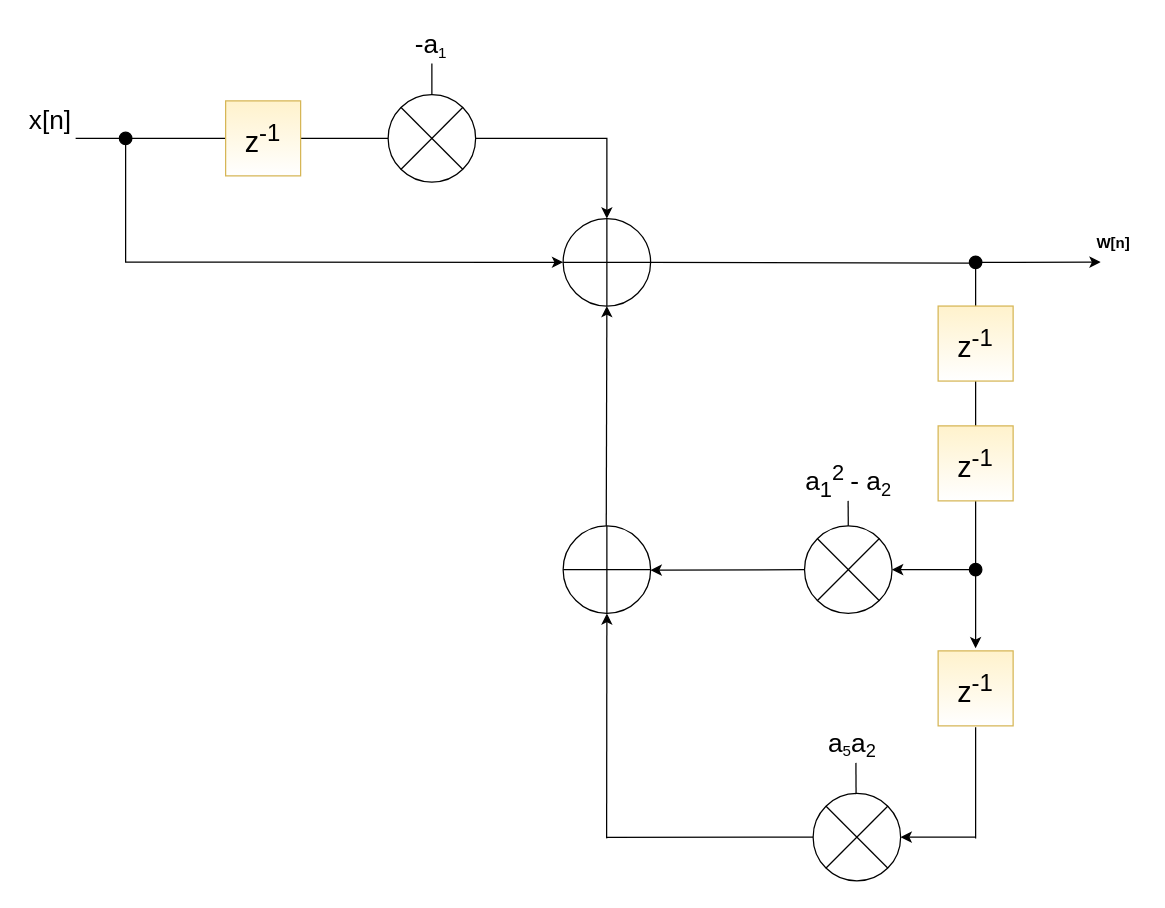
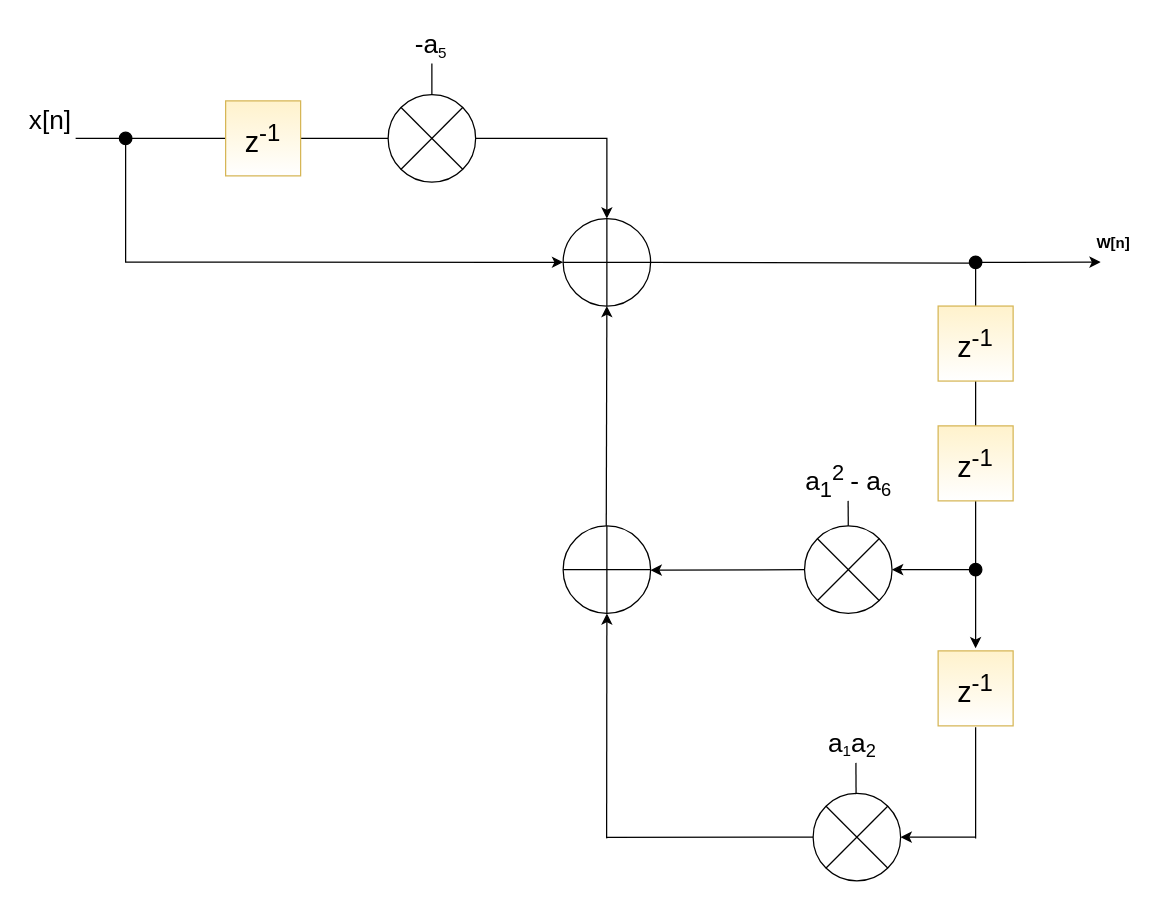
  <mxCell id="0" />
  <mxCell id="1" parent="0" />
  <mxCell id="2" value="" style="verticalLabelPosition=bottom;verticalAlign=top;html=1;shape=mxgraph.flowchart.summing_function;" vertex="1" parent="1"><mxGeometry x="450" y="174.15" width="70" height="70" as="geometry" /></mxCell>
  <mxCell id="3" value="&lt;font style=&quot;font-size: 21px&quot;&gt;x[n]&lt;/font&gt;" style="text;html=1;strokeColor=none;fillColor=none;align=center;verticalAlign=middle;whiteSpace=wrap;rounded=0;" vertex="1" parent="1"><mxGeometry x="20" y="85" width="40" height="20" as="geometry" /></mxCell>
  <mxCell id="4" value="&lt;b&gt;W[n]&lt;/b&gt;" style="text;html=1;align=center;verticalAlign=middle;resizable=0;points=[];autosize=1;strokeColor=none;fillColor=none;" vertex="1" parent="1"><mxGeometry x="870" y="184.15" width="40" height="20" as="geometry" /></mxCell>
  <mxCell id="5" value="" style="endArrow=classic;html=1;exitX=0.5;exitY=1;exitDx=0;exitDy=0;" edge="1" parent="1" source="18"><mxGeometry width="50" height="50" relative="1" as="geometry"><mxPoint x="780" y="420" as="sourcePoint" /><mxPoint x="780" y="518" as="targetPoint" /></mxGeometry></mxCell>
  <mxCell id="6" value="&lt;font style=&quot;font-size: 23px&quot;&gt;z&lt;sup&gt;-1&lt;/sup&gt;&lt;/font&gt;" style="whiteSpace=wrap;html=1;aspect=fixed;fillColor=#fff2cc;strokeColor=#d6b656;gradientColor=#ffffff;" vertex="1" parent="1"><mxGeometry x="750" y="520" width="60" height="60" as="geometry" /></mxCell>
  <mxCell id="7" value="" style="shape=sumEllipse;perimeter=ellipsePerimeter;whiteSpace=wrap;html=1;backgroundOutline=1;" vertex="1" parent="1"><mxGeometry x="643.13" y="420" width="70" height="70" as="geometry" /></mxCell>
  <mxCell id="8" value="" style="shape=sumEllipse;perimeter=ellipsePerimeter;whiteSpace=wrap;html=1;backgroundOutline=1;" vertex="1" parent="1"><mxGeometry x="650" y="634" width="70" height="70" as="geometry" /></mxCell>
  <mxCell id="9" value="" style="endArrow=none;html=1;" edge="1" parent="1"><mxGeometry width="50" height="50" relative="1" as="geometry"><mxPoint x="780" y="670" as="sourcePoint" /><mxPoint x="780" y="581" as="targetPoint" /></mxGeometry></mxCell>
- <mxCell id="10" value="&lt;font style=&quot;font-size: 21px&quot;&gt;a&lt;sub&gt;1&lt;/sub&gt;&lt;sup&gt;2 &lt;/sup&gt;-&amp;nbsp;&lt;/font&gt;&lt;span style=&quot;font-size: 21px&quot;&gt;a&lt;/span&gt;&lt;span style=&quot;font-size: 17.5px&quot;&gt;&lt;sub&gt;2&lt;/sub&gt;&lt;/span&gt;" style="text;html=1;strokeColor=none;fillColor=none;align=center;verticalAlign=middle;whiteSpace=wrap;rounded=0;" vertex="1" parent="1"><mxGeometry x="636.57" y="370" width="83.13" height="30" as="geometry" /></mxCell>
- <mxCell id="11" value="&lt;font style=&quot;font-size: 21px&quot;&gt;a&lt;/font&gt;&lt;font&gt;&lt;span style=&quot;font-size: 14.583px&quot;&gt;&lt;sub&gt;5&lt;/sub&gt;&lt;/span&gt;&lt;span style=&quot;font-size: 21px&quot;&gt;a&lt;/span&gt;&lt;/font&gt;&lt;font style=&quot;font-size: 17.5px&quot;&gt;&lt;sub&gt;2&lt;/sub&gt;&lt;/font&gt;" style="text;html=1;strokeColor=none;fillColor=none;align=center;verticalAlign=middle;whiteSpace=wrap;rounded=0;" vertex="1" parent="1"><mxGeometry x="660" y="580" width="43.13" height="30" as="geometry" /></mxCell>
+ <mxCell id="10" value="&lt;font style=&quot;font-size: 21px&quot;&gt;a&lt;sub&gt;1&lt;/sub&gt;&lt;sup&gt;2 &lt;/sup&gt;-&amp;nbsp;&lt;/font&gt;&lt;span style=&quot;font-size: 21px&quot;&gt;a&lt;/span&gt;&lt;span style=&quot;font-size: 17.5px&quot;&gt;&lt;sub&gt;6&lt;/sub&gt;&lt;/span&gt;" style="text;html=1;strokeColor=none;fillColor=none;align=center;verticalAlign=middle;whiteSpace=wrap;rounded=0;" vertex="1" parent="1"><mxGeometry x="636.57" y="370" width="83.13" height="30" as="geometry" /></mxCell>
+ <mxCell id="11" value="&lt;font style=&quot;font-size: 21px&quot;&gt;a&lt;/font&gt;&lt;font&gt;&lt;span style=&quot;font-size: 14.583px&quot;&gt;&lt;sub&gt;1&lt;/sub&gt;&lt;/span&gt;&lt;span style=&quot;font-size: 21px&quot;&gt;a&lt;/span&gt;&lt;/font&gt;&lt;font style=&quot;font-size: 17.5px&quot;&gt;&lt;sub&gt;2&lt;/sub&gt;&lt;/font&gt;" style="text;html=1;strokeColor=none;fillColor=none;align=center;verticalAlign=middle;whiteSpace=wrap;rounded=0;" vertex="1" parent="1"><mxGeometry x="660" y="580" width="43.13" height="30" as="geometry" /></mxCell>
  <mxCell id="12" value="&lt;font style=&quot;font-size: 23px&quot;&gt;z&lt;sup&gt;-1&lt;/sup&gt;&lt;/font&gt;" style="whiteSpace=wrap;html=1;aspect=fixed;fillColor=#fff2cc;strokeColor=#d6b656;gradientColor=#ffffff;" vertex="1" parent="1"><mxGeometry x="750" y="340" width="60" height="60" as="geometry" /></mxCell>
  <mxCell id="13" value="" style="verticalLabelPosition=bottom;verticalAlign=top;html=1;shape=mxgraph.flowchart.summing_function;" vertex="1" parent="1"><mxGeometry x="450" y="420" width="70" height="70" as="geometry" /></mxCell>
  <mxCell id="14" value="" style="endArrow=classic;html=1;startArrow=none;exitX=0;exitY=0.5;exitDx=0;exitDy=0;" edge="1" parent="1" source="7"><mxGeometry width="50" height="50" relative="1" as="geometry"><mxPoint x="640" y="455" as="sourcePoint" /><mxPoint x="520" y="455.43" as="targetPoint" /></mxGeometry></mxCell>
  <mxCell id="15" value="" style="endArrow=none;html=1;entryX=0;entryY=0.5;entryDx=0;entryDy=0;" edge="1" parent="1" target="8"><mxGeometry width="50" height="50" relative="1" as="geometry"><mxPoint x="485" y="669.2" as="sourcePoint" /><mxPoint x="645" y="668.8" as="targetPoint" /></mxGeometry></mxCell>
  <mxCell id="16" value="" style="endArrow=classic;html=1;rounded=0;entryX=0.5;entryY=1;entryDx=0;entryDy=0;entryPerimeter=0;" edge="1" parent="1" target="13"><mxGeometry width="50" height="50" relative="1" as="geometry"><mxPoint x="484.8" y="670" as="sourcePoint" /><mxPoint x="485" y="493" as="targetPoint" /></mxGeometry></mxCell>
  <mxCell id="17" value="" style="endArrow=classic;html=1;rounded=0;entryX=0.5;entryY=1;entryDx=0;entryDy=0;entryPerimeter=0;" edge="1" parent="1" target="2"><mxGeometry width="50" height="50" relative="1" as="geometry"><mxPoint x="484.5" y="420" as="sourcePoint" /><mxPoint x="484.5" y="330" as="targetPoint" /></mxGeometry></mxCell>
  <mxCell id="18" value="" style="ellipse;whiteSpace=wrap;html=1;aspect=fixed;fillColor=#000000;" vertex="1" parent="1"><mxGeometry x="775" y="204.15" width="10" height="10" as="geometry" /></mxCell>
  <mxCell id="19" value="" style="endArrow=none;html=1;entryX=0;entryY=0.563;entryDx=0;entryDy=0;entryPerimeter=0;exitX=1;exitY=0.5;exitDx=0;exitDy=0;exitPerimeter=0;" edge="1" parent="1" source="2" target="18"><mxGeometry width="50" height="50" relative="1" as="geometry"><mxPoint x="560" y="209.66" as="sourcePoint" /><mxPoint x="865" y="209.41" as="targetPoint" /></mxGeometry></mxCell>
  <mxCell id="20" value="" style="ellipse;whiteSpace=wrap;html=1;aspect=fixed;fillColor=#000000;" vertex="1" parent="1"><mxGeometry x="775" y="450" width="10" height="10" as="geometry" /></mxCell>
  <mxCell id="21" value="" style="endArrow=none;html=1;rounded=0;exitX=0.5;exitY=0;exitDx=0;exitDy=0;" edge="1" parent="1" source="7"><mxGeometry width="50" height="50" relative="1" as="geometry"><mxPoint x="700" y="470" as="sourcePoint" /><mxPoint x="678" y="400" as="targetPoint" /></mxGeometry></mxCell>
  <mxCell id="22" value="" style="endArrow=none;html=1;rounded=0;exitX=0.5;exitY=0;exitDx=0;exitDy=0;" edge="1" parent="1"><mxGeometry width="50" height="50" relative="1" as="geometry"><mxPoint x="684.36" y="634.6" as="sourcePoint" /><mxPoint x="684.23" y="609.6" as="targetPoint" /></mxGeometry></mxCell>
  <mxCell id="23" value="" style="endArrow=classic;html=1;rounded=0;" edge="1" parent="1" source="18"><mxGeometry width="50" height="50" relative="1" as="geometry"><mxPoint x="860" y="200" as="sourcePoint" /><mxPoint x="880" y="209" as="targetPoint" /></mxGeometry></mxCell>
  <mxCell id="24" value="" style="endArrow=classic;html=1;rounded=0;entryX=1;entryY=0.5;entryDx=0;entryDy=0;" edge="1" parent="1" target="8"><mxGeometry width="50" height="50" relative="1" as="geometry"><mxPoint x="780" y="669" as="sourcePoint" /><mxPoint x="820" y="700" as="targetPoint" /></mxGeometry></mxCell>
  <mxCell id="25" value="" style="endArrow=classic;html=1;rounded=0;entryX=1;entryY=0.5;entryDx=0;entryDy=0;exitX=0;exitY=0.5;exitDx=0;exitDy=0;" edge="1" parent="1" source="20" target="7"><mxGeometry width="50" height="50" relative="1" as="geometry"><mxPoint x="730" y="510" as="sourcePoint" /><mxPoint x="780" y="460" as="targetPoint" /></mxGeometry></mxCell>
  <mxCell id="26" value="&lt;font style=&quot;font-size: 23px&quot;&gt;z&lt;sup&gt;-1&lt;/sup&gt;&lt;/font&gt;" style="whiteSpace=wrap;html=1;aspect=fixed;fillColor=#fff2cc;strokeColor=#d6b656;gradientColor=#ffffff;" vertex="1" parent="1"><mxGeometry x="750" y="244.15" width="60" height="60" as="geometry" /></mxCell>
  <mxCell id="27" value="" style="endArrow=none;html=1;rounded=0;exitX=0.5;exitY=0;exitDx=0;exitDy=0;" edge="1" parent="1" source="30"><mxGeometry width="50" height="50" relative="1" as="geometry"><mxPoint x="186.87" y="130" as="sourcePoint" /><mxPoint x="345" y="50" as="targetPoint" /></mxGeometry></mxCell>
  <mxCell id="28" value="" style="endArrow=classic;html=1;rounded=0;entryX=0.5;entryY=0;entryDx=0;entryDy=0;entryPerimeter=0;" edge="1" parent="1" target="2"><mxGeometry width="50" height="50" relative="1" as="geometry"><mxPoint x="60" y="110" as="sourcePoint" /><mxPoint x="380" y="100" as="targetPoint" /><Array as="points"><mxPoint x="110" y="110" /><mxPoint x="485" y="110" /></Array></mxGeometry></mxCell>
- <mxCell id="29" value="&lt;font style=&quot;font-size: 21px&quot;&gt;-a&lt;/font&gt;&lt;font&gt;&lt;span style=&quot;font-size: 14.583px&quot;&gt;&lt;sub&gt;1&lt;/sub&gt;&lt;/span&gt;&lt;/font&gt;" style="text;html=1;strokeColor=none;fillColor=none;align=center;verticalAlign=middle;whiteSpace=wrap;rounded=0;" vertex="1" parent="1"><mxGeometry x="323.43" y="20" width="43.13" height="30" as="geometry" /></mxCell>
+ <mxCell id="29" value="&lt;font style=&quot;font-size: 21px&quot;&gt;-a&lt;/font&gt;&lt;font&gt;&lt;span style=&quot;font-size: 14.583px&quot;&gt;&lt;sub&gt;5&lt;/sub&gt;&lt;/span&gt;&lt;/font&gt;" style="text;html=1;strokeColor=none;fillColor=none;align=center;verticalAlign=middle;whiteSpace=wrap;rounded=0;" vertex="1" parent="1"><mxGeometry x="323.43" y="20" width="43.13" height="30" as="geometry" /></mxCell>
  <mxCell id="30" value="" style="shape=sumEllipse;perimeter=ellipsePerimeter;whiteSpace=wrap;html=1;backgroundOutline=1;" vertex="1" parent="1"><mxGeometry x="310" y="75" width="70" height="70" as="geometry" /></mxCell>
  <mxCell id="31" value="&lt;font style=&quot;font-size: 23px&quot;&gt;z&lt;sup&gt;-1&lt;/sup&gt;&lt;/font&gt;" style="whiteSpace=wrap;html=1;aspect=fixed;fillColor=#fff2cc;strokeColor=#d6b656;gradientColor=#ffffff;" vertex="1" parent="1"><mxGeometry width="60" height="60" as="geometry" x="180" y="80" /></mxCell>
  <mxCell id="32" value="" style="endArrow=classic;html=1;rounded=0;entryX=0;entryY=0.5;entryDx=0;entryDy=0;entryPerimeter=0;" edge="1" parent="1" target="2"><mxGeometry width="50" height="50" relative="1" as="geometry"><mxPoint x="100" y="110" as="sourcePoint" /><mxPoint x="260" y="220" as="targetPoint" /><Array as="points"><mxPoint x="100" y="209" /></Array></mxGeometry></mxCell>
  <mxCell id="33" value="" style="ellipse;whiteSpace=wrap;html=1;aspect=fixed;fillColor=#000000;" vertex="1" parent="1"><mxGeometry x="95" y="105" width="10" height="10" as="geometry" /></mxCell>
